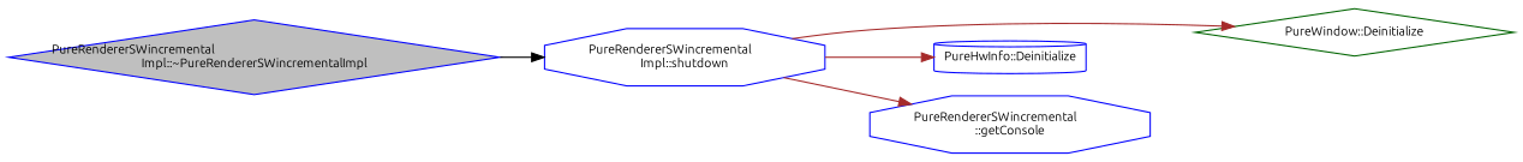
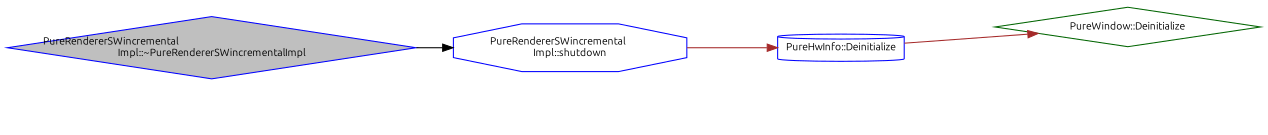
  digraph {
    fontname=Ubuntu
    rankdir=LR
    node [color=blue fillcolor=white fontname=Ubuntu fontsize=10 shape=diamond style=filled]
    edge [color=brown fontname=Ubuntu fontsize=10 labelfontname=Helvetica labelfontsize=10 style=solid]
    n1 [fillcolor=grey75 fontcolor=black height=0.2 label="PureRendererSWincremental\lImpl::~PureRendererSWincrementalImpl" width=0.4]
    n2 [height=0.2 label="PureRendererSWincremental\lImpl::shutdown" shape=octagon width=0.4]
    n3 [color=darkgreen height=0.2 label="PureWindow::Deinitialize" width=0.4]
    n4 [height=0.2 label="PureHwInfo::Deinitialize" shape=cylinder width=0.4]
-   n5 [height=0.2 label="PureRendererSWincremental\l::getConsole" shape=octagon width=0.4]
    n1 -> n2 [color=black]
-   n2 -> n3
+   n4 -> n3
    n2 -> n4
-   n2 -> n5
  }
